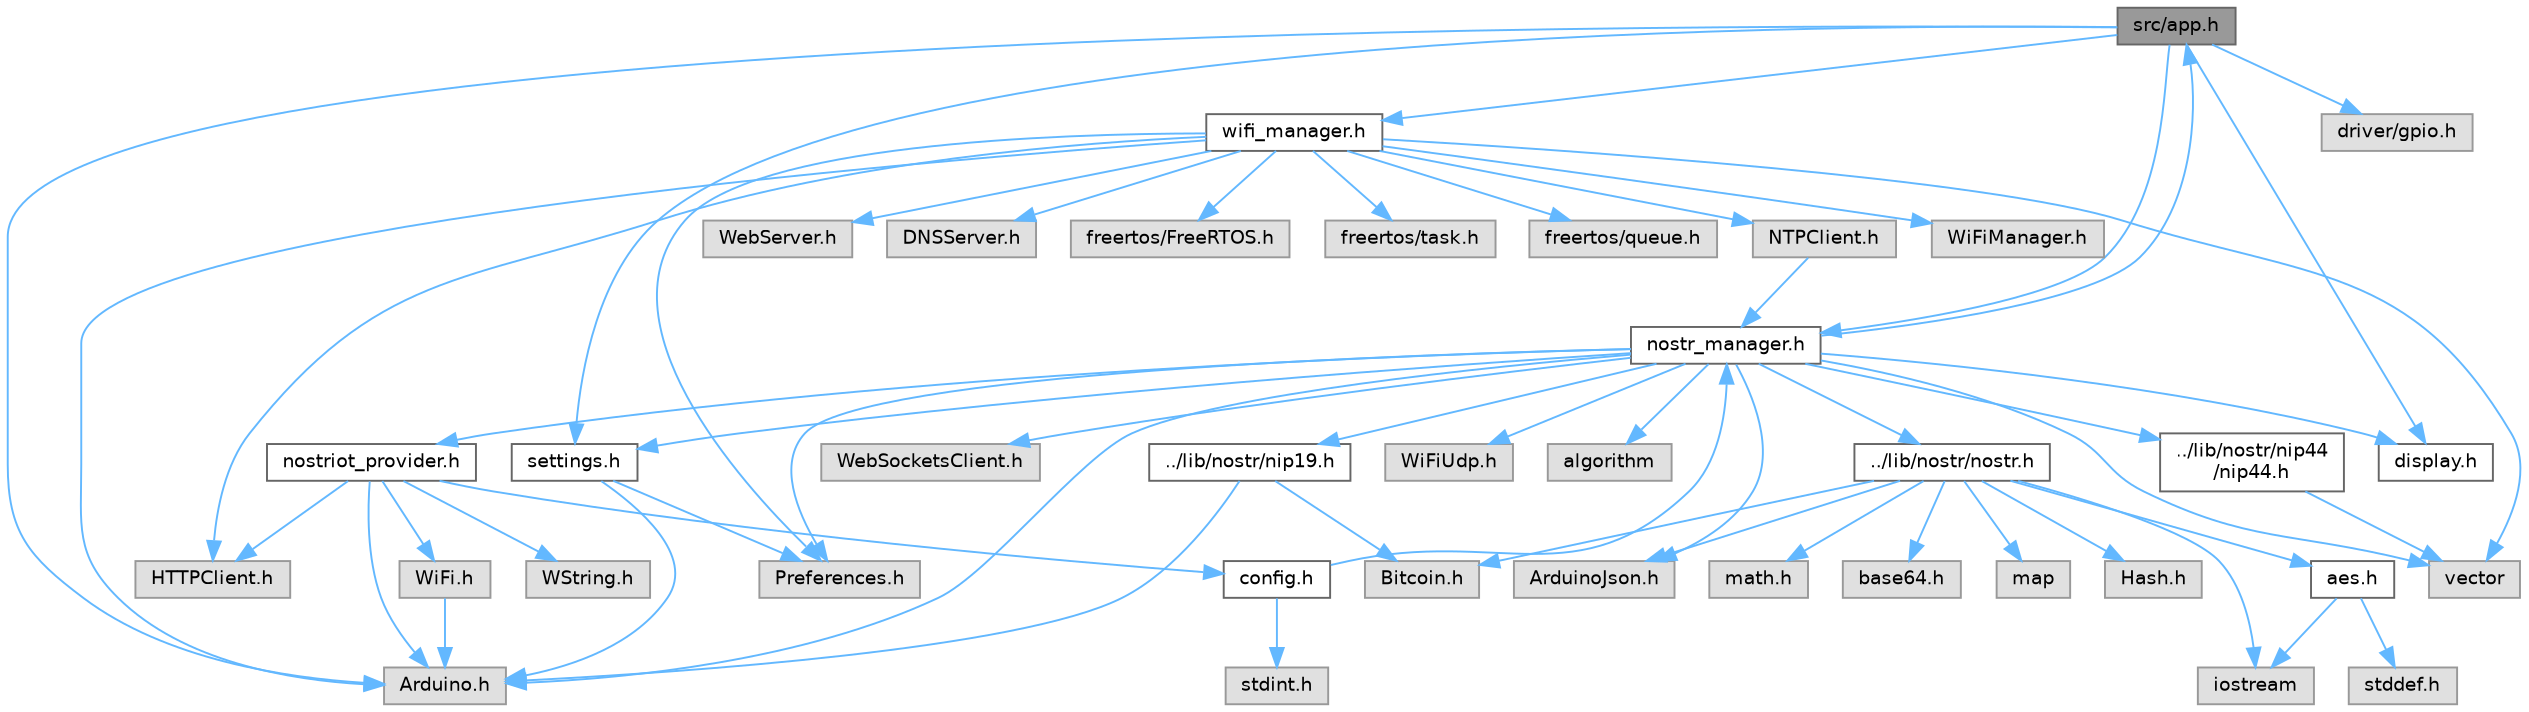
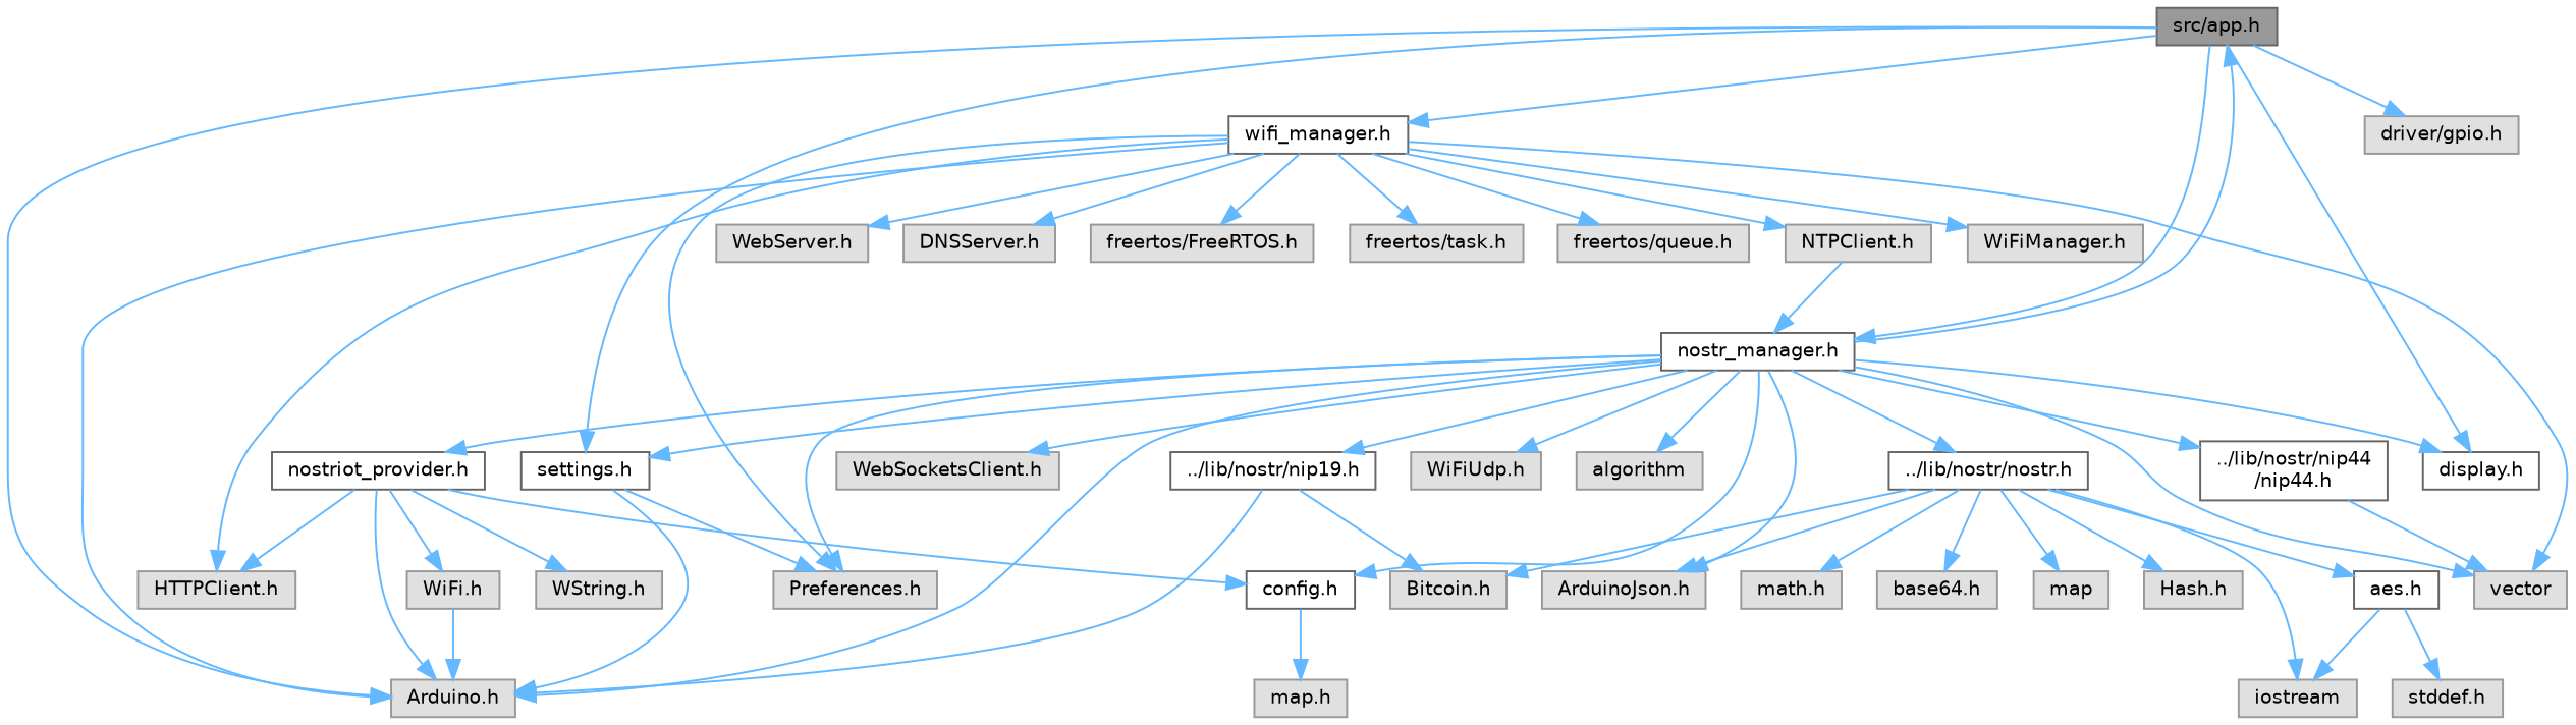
  digraph {
    node [color=grey60 fillcolor="#E0E0E0" fontname=Helvetica fontsize=10 shape=box style=filled]
    edge [color=steelblue1 fontname=Helvetica fontsize=10 labelfontname=Helvetica labelfontsize=10 style=solid]
    n1 [color=gray40 fillcolor=grey60 fontcolor=black height=0.2 label="src/app.h" width=0.4]
    n2 [height=0.2 label="Arduino.h" width=0.4]
    n3 [height=0.2 label="driver/gpio.h" width=0.4]
    n4 [color=grey40 fillcolor=white height=0.2 label="settings.h" width=0.4]
    n5 [color=grey40 fillcolor=white height=0.2 label="display.h" width=0.4]
    n6 [color=grey40 fillcolor=white height=0.2 label="wifi_manager.h" width=0.4]
    n7 [color=grey40 fillcolor=white height=0.2 label="nostr_manager.h" width=0.4]
    n8 [height=0.2 label="Preferences.h" width=0.4]
    n9 [height=0.2 label="WiFiManager.h" width=0.4]
    n10 [height=0.2 label="WebServer.h" width=0.4]
    n11 [height=0.2 label="DNSServer.h" width=0.4]
    n12 [height=0.2 label="HTTPClient.h" width=0.4]
    n13 [height=0.2 label="NTPClient.h" width=0.4]
    n14 [height=0.2 label=vector width=0.4]
    n15 [height=0.2 label="freertos/FreeRTOS.h" width=0.4]
    n16 [height=0.2 label="freertos/task.h" width=0.4]
    n17 [height=0.2 label="freertos/queue.h" width=0.4]
    n18 [height=0.2 label="WebSocketsClient.h" width=0.4]
    n19 [height=0.2 label="ArduinoJson.h" width=0.4]
    n20 [height=0.2 label="WiFiUdp.h" width=0.4]
    n21 [height=0.2 label=algorithm width=0.4]
    n22 [color=grey40 fillcolor=white height=0.2 label="config.h" width=0.4]
    n23 [color=grey40 fillcolor=white height=0.2 label="nostriot_provider.h" width=0.4]
    n24 [color=grey40 fillcolor=white height=0.2 label="../lib/nostr/nostr.h" width=0.4]
    n25 [color=grey40 fillcolor=white height=0.2 label="../lib/nostr/nip44\l/nip44.h" width=0.4]
    n26 [color=grey40 fillcolor=white height=0.2 label="../lib/nostr/nip19.h" width=0.4]
-   n27 [height=0.2 label="stdint.h" width=0.4]
+   n27 [height=0.2 label="map.h" width=0.4]
    n28 [height=0.2 label="WString.h" width=0.4]
    n29 [height=0.2 label="WiFi.h" width=0.4]
    n30 [height=0.2 label="Bitcoin.h" width=0.4]
    n31 [height=0.2 label="Hash.h" width=0.4]
    n32 [height=0.2 label="math.h" width=0.4]
    n33 [height=0.2 label=iostream width=0.4]
    n34 [height=0.2 label="base64.h" width=0.4]
    n35 [color=grey40 fillcolor=white height=0.2 label="aes.h" width=0.4]
    n36 [height=0.2 label=map width=0.4]
    n37 [height=0.2 label="stddef.h" width=0.4]
    n1 -> n2
    n1 -> n3
    n1 -> n4
    n1 -> n5
    n1 -> n6
    n1 -> n7
    n4 -> n2
    n4 -> n8
    n6 -> n2
    n6 -> n8
    n6 -> n9
    n6 -> n10
    n6 -> n11
    n6 -> n12
    n6 -> n13
    n6 -> n14
    n6 -> n15
    n6 -> n16
    n6 -> n17
    n7 -> n1
    n7 -> n2
    n7 -> n4
    n7 -> n5
    n7 -> n8
    n7 -> n14
    n7 -> n18
    n7 -> n19
    n7 -> n20
    n7 -> n21
-   n22 -> n7
+   n7 -> n22
    n7 -> n23
    n7 -> n24
    n7 -> n25
    n7 -> n26
    n13 -> n7
    n22 -> n27
    n23 -> n2
    n23 -> n12
    n23 -> n22
    n23 -> n28
    n23 -> n29
    n24 -> n19
    n24 -> n30
    n24 -> n31
    n24 -> n32
    n24 -> n33
    n24 -> n34
    n24 -> n35
    n24 -> n36
    n25 -> n14
    n26 -> n2
    n26 -> n30
    n29 -> n2
    n35 -> n33
    n35 -> n37
  }
